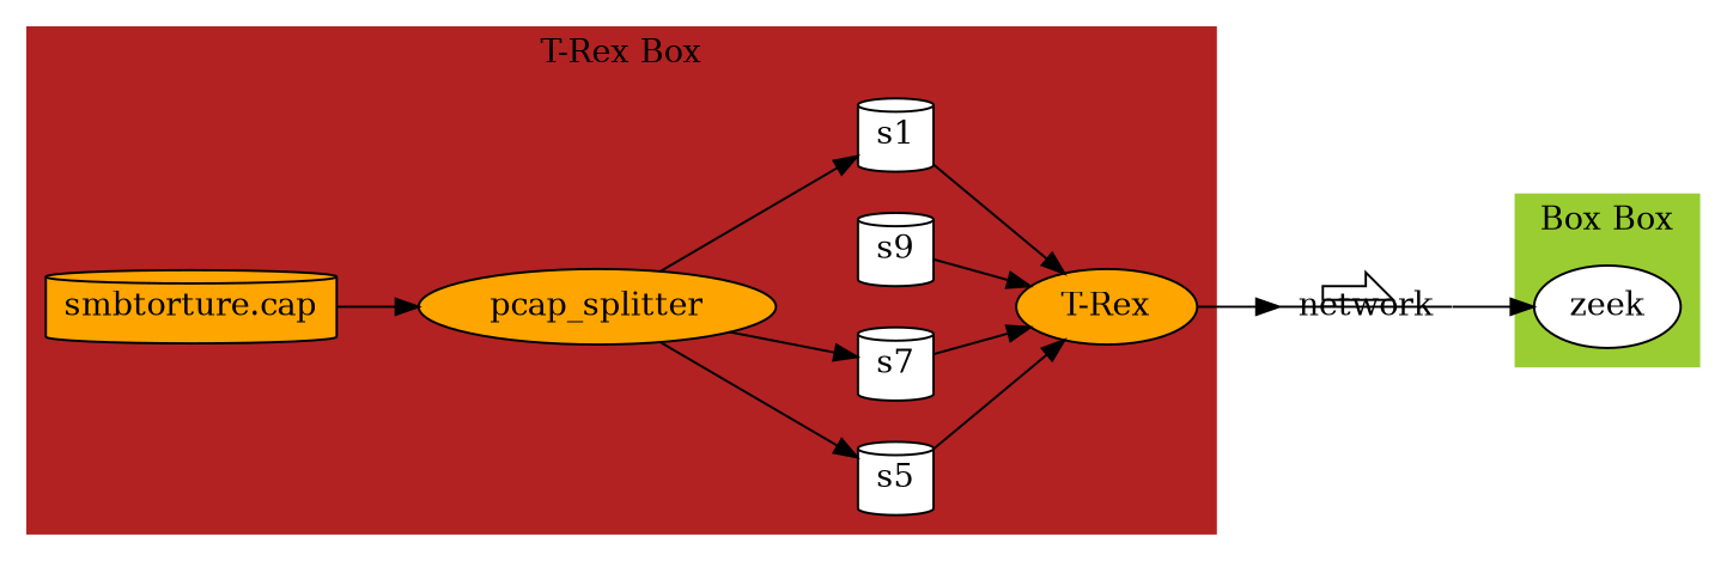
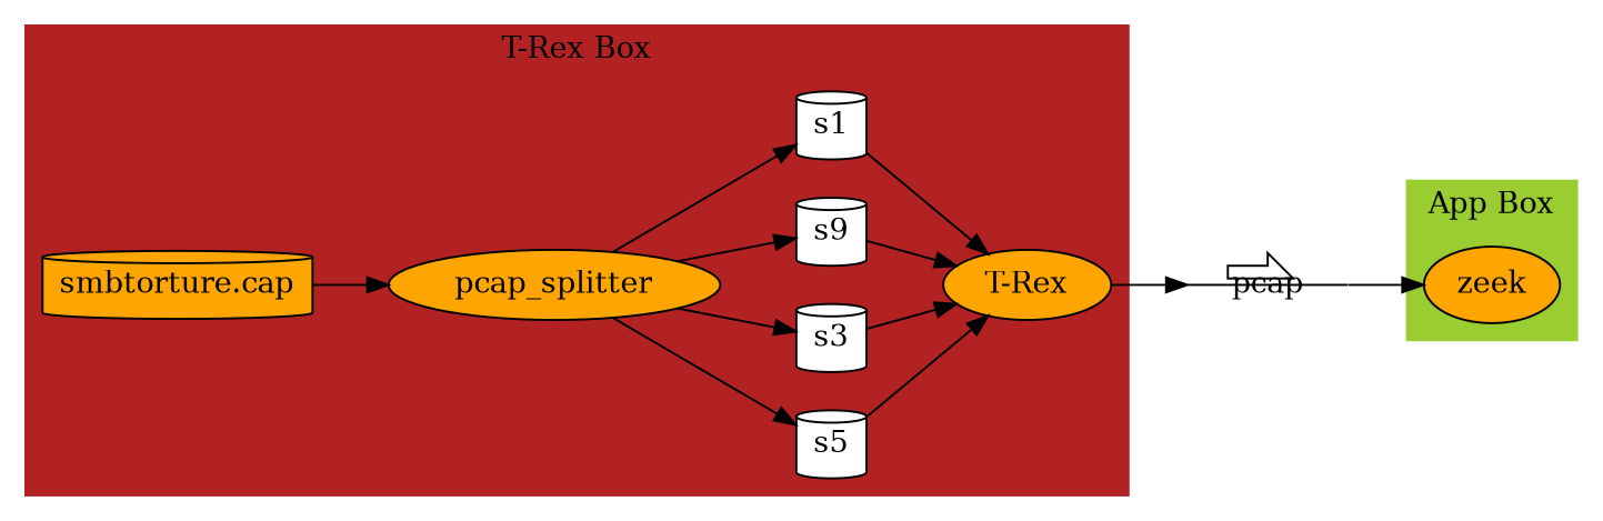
  digraph {
    rankdir=LR
    node [fillcolor=orange shape=cylinder style=filled]
    n1 [height=0.2 label="smbtorture.cap" width=0.2]
    s5 [fillcolor=white height=0.2 width=0.2]
-   s3 [fillcolor=white height=0.2 width=0.2 label=s7]
+   s3 [fillcolor=white height=0.2 width=0.2]
    n4 [fillcolor=white height=0.2 label=s9 width=0.2]
    s1 [fillcolor=white height=0.2 width=0.2]
    n6 [height=0.2 label="T-Rex" shape=ellipse width=0.2]
    n7 [height=0.2 label=pcap_splitter shape=ellipse width=0.2]
-   zeek [fillcolor=white shape=ellipse]
-   network [shape=primersite fillcolor="" style=""]
+   zeek [shape=ellipse]
+   network [shape=primersite label=pcap fillcolor="" style=""]
    subgraph cluster_1 {
      color=firebrick
      label="T-Rex Box"
      style=filled
      n1
      s5
      s3
      n4
      s1
      n6
      n7
    }
    subgraph cluster_2 {
      color=yellowgreen
-     label="Box Box"
+     label="App Box"
      style=filled
      zeek
    }
    n1 -> n7
    s5 -> n6
    s3 -> n6
    n4 -> n6
    s1 -> n6
    n6 -> network
    n7 -> s5
    n7 -> s3
+   n7 -> n4
    n7 -> s1
    network -> zeek
  }
